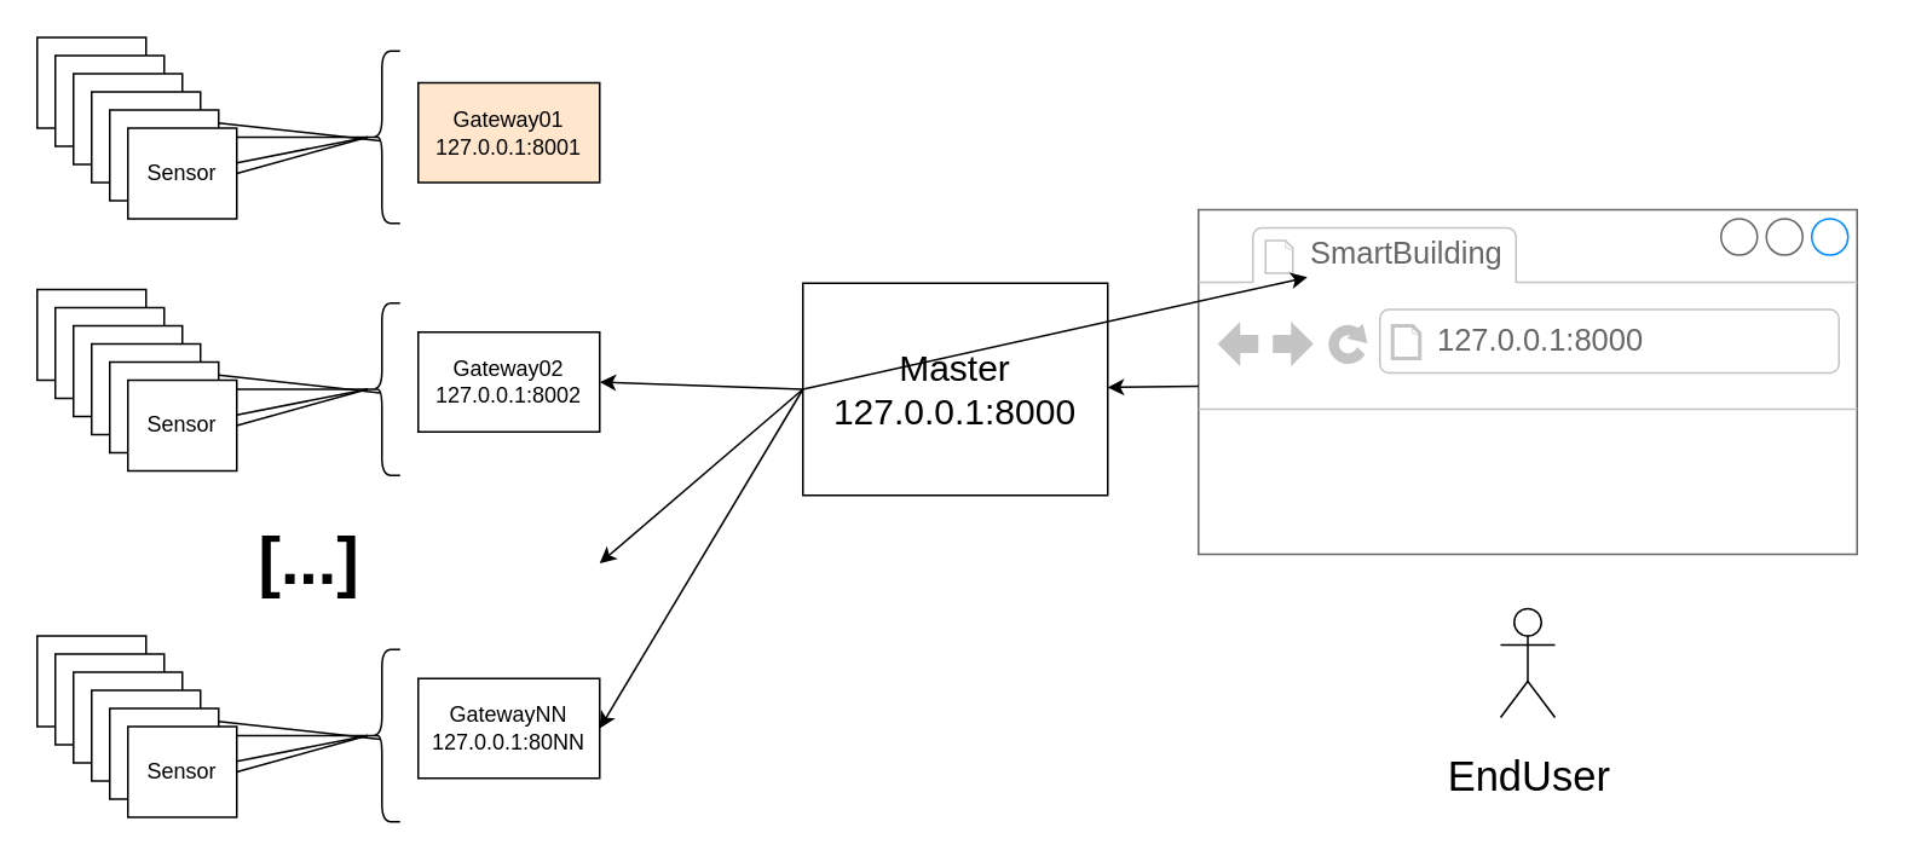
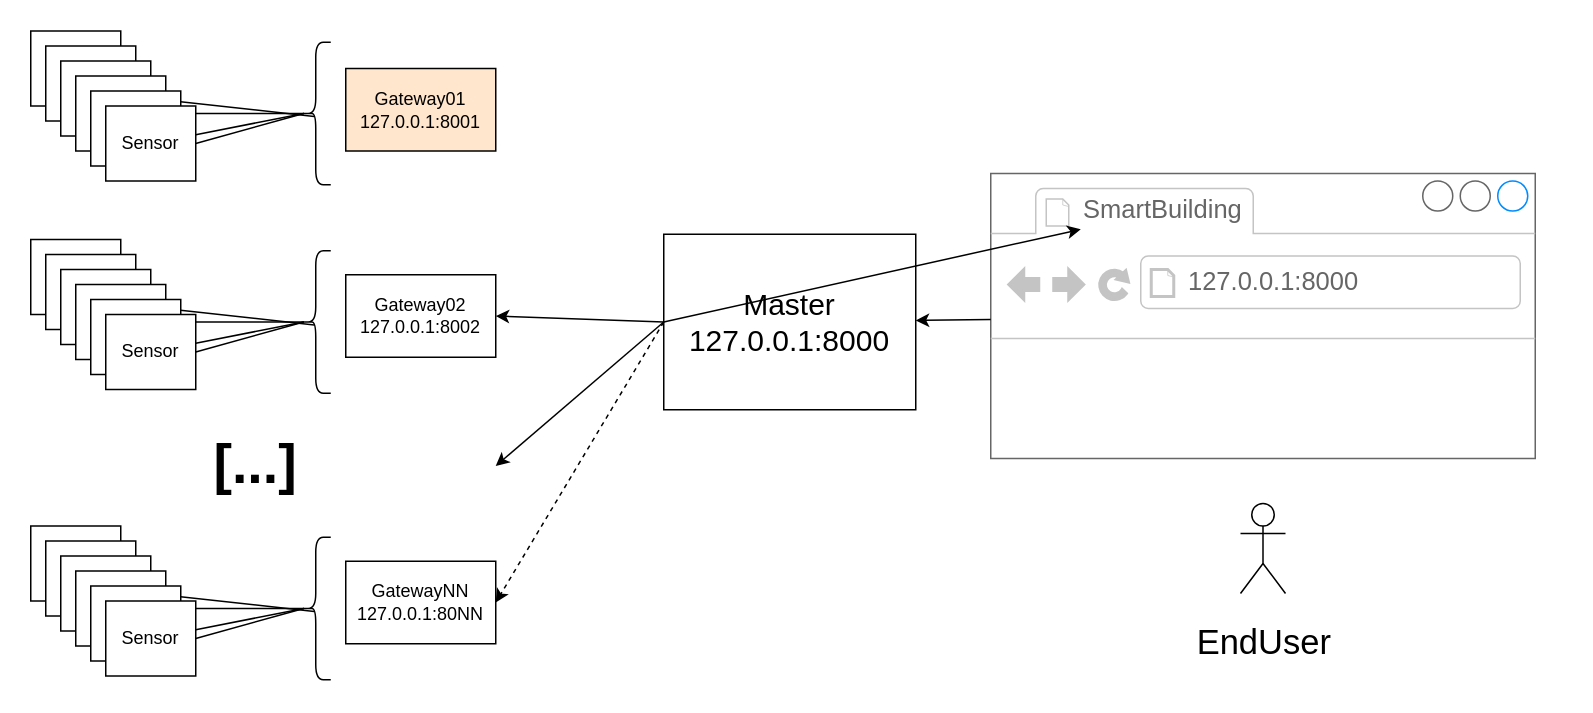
  <mxCell id="0" />
  <mxCell id="1" parent="0" />
  <mxCell id="2" value="" style="endArrow=none;html=1;entryX=0.45;entryY=0.521;entryDx=0;entryDy=0;entryPerimeter=0;exitX=1;exitY=0.5;exitDx=0;exitDy=0;" edge="1" parent="1" source="6" target="12"><mxGeometry width="50" height="50" relative="1" as="geometry"><mxPoint x="160" y="125" as="sourcePoint" /><mxPoint x="232" y="105" as="targetPoint" /></mxGeometry></mxCell>
  <mxCell id="3" value="" style="endArrow=none;html=1;entryX=0.1;entryY=0.5;entryDx=0;entryDy=0;entryPerimeter=0;exitX=1;exitY=0.5;exitDx=0;exitDy=0;" edge="1" parent="1" source="7" target="12"><mxGeometry width="50" height="50" relative="1" as="geometry"><mxPoint x="150" y="115" as="sourcePoint" /><mxPoint x="222" y="95" as="targetPoint" /></mxGeometry></mxCell>
  <mxCell id="4" value="Sensor" style="rounded=0;whiteSpace=wrap;html=1;" vertex="1" parent="1"><mxGeometry x="20" y="20" width="60" height="50" as="geometry" /></mxCell>
  <mxCell id="5" value="Sensor" style="rounded=0;whiteSpace=wrap;html=1;" vertex="1" parent="1"><mxGeometry x="30" y="30" width="60" height="50" as="geometry" /></mxCell>
  <mxCell id="6" value="Sensor" style="rounded=0;whiteSpace=wrap;html=1;" vertex="1" parent="1"><mxGeometry x="40" y="40" width="60" height="50" as="geometry" /></mxCell>
  <mxCell id="7" value="Sensor" style="rounded=0;whiteSpace=wrap;html=1;" vertex="1" parent="1"><mxGeometry x="50" y="50" width="60" height="50" as="geometry" /></mxCell>
  <mxCell id="8" value="Sensor" style="rounded=0;whiteSpace=wrap;html=1;" vertex="1" parent="1"><mxGeometry x="60" y="60" width="60" height="50" as="geometry" /></mxCell>
  <mxCell id="9" value="Sensor" style="rounded=0;whiteSpace=wrap;html=1;" vertex="1" parent="1"><mxGeometry x="70" y="70" width="60" height="50" as="geometry" /></mxCell>
  <mxCell id="10" value="&lt;div&gt;Gateway01&lt;/div&gt;&lt;div&gt;127.0.0.1:8001&lt;br&gt;&lt;/div&gt;" style="rounded=0;whiteSpace=wrap;html=1;fillColor=#ffe6cc;" vertex="1" parent="1"><mxGeometry x="230" y="45" width="100" height="55" as="geometry" /></mxCell>
  <mxCell id="11" value="&lt;div&gt;Gateway02&lt;/div&gt;&lt;div&gt;127.0.0.1:8002&lt;br&gt;&lt;/div&gt;" style="rounded=0;whiteSpace=wrap;html=1;" vertex="1" parent="1"><mxGeometry x="230" y="182.5" width="100" height="55" as="geometry" /></mxCell>
  <mxCell id="12" value="" style="shape=curlyBracket;whiteSpace=wrap;html=1;rounded=1;" vertex="1" parent="1"><mxGeometry x="200" y="27.5" width="20" height="95" as="geometry" /></mxCell>
  <mxCell id="13" value="" style="endArrow=none;html=1;entryX=0.1;entryY=0.5;entryDx=0;entryDy=0;entryPerimeter=0;exitX=1;exitY=0.5;exitDx=0;exitDy=0;" edge="1" parent="1" source="9" target="12"><mxGeometry width="50" height="50" relative="1" as="geometry"><mxPoint x="140" y="190" as="sourcePoint" /><mxPoint x="190" y="140" as="targetPoint" /></mxGeometry></mxCell>
  <mxCell id="14" value="" style="endArrow=none;html=1;entryX=0.1;entryY=0.5;entryDx=0;entryDy=0;entryPerimeter=0;" edge="1" parent="1" source="9" target="12"><mxGeometry width="50" height="50" relative="1" as="geometry"><mxPoint x="140" y="105" as="sourcePoint" /><mxPoint x="212" y="85" as="targetPoint" /></mxGeometry></mxCell>
  <mxCell id="15" value="" style="endArrow=none;html=1;entryX=0.45;entryY=0.521;entryDx=0;entryDy=0;entryPerimeter=0;exitX=1;exitY=0.5;exitDx=0;exitDy=0;" edge="1" parent="1" source="19" target="23"><mxGeometry width="50" height="50" relative="1" as="geometry"><mxPoint x="160" y="264" as="sourcePoint" /><mxPoint x="232" y="244" as="targetPoint" /></mxGeometry></mxCell>
  <mxCell id="16" value="" style="endArrow=none;html=1;entryX=0.1;entryY=0.5;entryDx=0;entryDy=0;entryPerimeter=0;exitX=1;exitY=0.5;exitDx=0;exitDy=0;" edge="1" parent="1" source="20" target="23"><mxGeometry width="50" height="50" relative="1" as="geometry"><mxPoint x="150" y="254" as="sourcePoint" /><mxPoint x="222" y="234" as="targetPoint" /></mxGeometry></mxCell>
  <mxCell id="17" value="Sensor" style="rounded=0;whiteSpace=wrap;html=1;" vertex="1" parent="1"><mxGeometry x="20" y="159" width="60" height="50" as="geometry" /></mxCell>
  <mxCell id="18" value="Sensor" style="rounded=0;whiteSpace=wrap;html=1;" vertex="1" parent="1"><mxGeometry x="30" y="169" width="60" height="50" as="geometry" /></mxCell>
  <mxCell id="19" value="Sensor" style="rounded=0;whiteSpace=wrap;html=1;" vertex="1" parent="1"><mxGeometry x="40" y="179" width="60" height="50" as="geometry" /></mxCell>
  <mxCell id="20" value="Sensor" style="rounded=0;whiteSpace=wrap;html=1;" vertex="1" parent="1"><mxGeometry x="50" y="189" width="60" height="50" as="geometry" /></mxCell>
  <mxCell id="21" value="Sensor" style="rounded=0;whiteSpace=wrap;html=1;" vertex="1" parent="1"><mxGeometry x="60" y="199" width="60" height="50" as="geometry" /></mxCell>
  <mxCell id="22" value="Sensor" style="rounded=0;whiteSpace=wrap;html=1;" vertex="1" parent="1"><mxGeometry x="70" y="209" width="60" height="50" as="geometry" /></mxCell>
  <mxCell id="23" value="" style="shape=curlyBracket;whiteSpace=wrap;html=1;rounded=1;" vertex="1" parent="1"><mxGeometry x="200" y="166.5" width="20" height="95" as="geometry" /></mxCell>
  <mxCell id="24" value="" style="endArrow=none;html=1;entryX=0.1;entryY=0.5;entryDx=0;entryDy=0;entryPerimeter=0;exitX=1;exitY=0.5;exitDx=0;exitDy=0;" edge="1" parent="1" source="22" target="23"><mxGeometry width="50" height="50" relative="1" as="geometry"><mxPoint x="140" y="329" as="sourcePoint" /><mxPoint x="190" y="279" as="targetPoint" /></mxGeometry></mxCell>
  <mxCell id="25" value="" style="endArrow=none;html=1;entryX=0.1;entryY=0.5;entryDx=0;entryDy=0;entryPerimeter=0;" edge="1" parent="1" source="22" target="23"><mxGeometry width="50" height="50" relative="1" as="geometry"><mxPoint x="140" y="244" as="sourcePoint" /><mxPoint x="212" y="224" as="targetPoint" /></mxGeometry></mxCell>
  <mxCell id="26" value="[...]" style="text;html=1;strokeColor=none;fillColor=none;align=center;verticalAlign=middle;whiteSpace=wrap;rounded=0;fontSize=37;fontStyle=1" vertex="1" parent="1"><mxGeometry x="150" y="300" width="40" height="20" as="geometry" /></mxCell>
  <mxCell id="27" value="&lt;div&gt;GatewayNN&lt;/div&gt;&lt;div&gt;127.0.0.1:80NN&lt;br&gt;&lt;/div&gt;" style="rounded=0;whiteSpace=wrap;html=1;" vertex="1" parent="1"><mxGeometry x="230" y="373.5" width="100" height="55" as="geometry" /></mxCell>
  <mxCell id="28" value="" style="endArrow=none;html=1;entryX=0.45;entryY=0.521;entryDx=0;entryDy=0;entryPerimeter=0;exitX=1;exitY=0.5;exitDx=0;exitDy=0;" edge="1" parent="1" source="32" target="36"><mxGeometry width="50" height="50" relative="1" as="geometry"><mxPoint x="160" y="455" as="sourcePoint" /><mxPoint x="232" y="435" as="targetPoint" /></mxGeometry></mxCell>
  <mxCell id="29" value="" style="endArrow=none;html=1;entryX=0.1;entryY=0.5;entryDx=0;entryDy=0;entryPerimeter=0;exitX=1;exitY=0.5;exitDx=0;exitDy=0;" edge="1" parent="1" source="33" target="36"><mxGeometry width="50" height="50" relative="1" as="geometry"><mxPoint x="150" y="445" as="sourcePoint" /><mxPoint x="222" y="425" as="targetPoint" /></mxGeometry></mxCell>
  <mxCell id="30" value="Sensor" style="rounded=0;whiteSpace=wrap;html=1;" vertex="1" parent="1"><mxGeometry x="20" y="350" width="60" height="50" as="geometry" /></mxCell>
  <mxCell id="31" value="Sensor" style="rounded=0;whiteSpace=wrap;html=1;" vertex="1" parent="1"><mxGeometry x="30" y="360" width="60" height="50" as="geometry" /></mxCell>
  <mxCell id="32" value="Sensor" style="rounded=0;whiteSpace=wrap;html=1;" vertex="1" parent="1"><mxGeometry x="40" y="370" width="60" height="50" as="geometry" /></mxCell>
  <mxCell id="33" value="Sensor" style="rounded=0;whiteSpace=wrap;html=1;" vertex="1" parent="1"><mxGeometry x="50" y="380" width="60" height="50" as="geometry" /></mxCell>
  <mxCell id="34" value="Sensor" style="rounded=0;whiteSpace=wrap;html=1;" vertex="1" parent="1"><mxGeometry x="60" y="390" width="60" height="50" as="geometry" /></mxCell>
  <mxCell id="35" value="Sensor" style="rounded=0;whiteSpace=wrap;html=1;" vertex="1" parent="1"><mxGeometry x="70" y="400" width="60" height="50" as="geometry" /></mxCell>
  <mxCell id="36" value="" style="shape=curlyBracket;whiteSpace=wrap;html=1;rounded=1;" vertex="1" parent="1"><mxGeometry x="200" y="357.5" width="20" height="95" as="geometry" /></mxCell>
  <mxCell id="37" value="" style="endArrow=none;html=1;entryX=0.1;entryY=0.5;entryDx=0;entryDy=0;entryPerimeter=0;exitX=1;exitY=0.5;exitDx=0;exitDy=0;" edge="1" parent="1" source="35" target="36"><mxGeometry width="50" height="50" relative="1" as="geometry"><mxPoint x="140" y="520" as="sourcePoint" /><mxPoint x="190" y="470" as="targetPoint" /></mxGeometry></mxCell>
  <mxCell id="38" value="" style="endArrow=none;html=1;entryX=0.1;entryY=0.5;entryDx=0;entryDy=0;entryPerimeter=0;" edge="1" parent="1" source="35" target="36"><mxGeometry width="50" height="50" relative="1" as="geometry"><mxPoint x="140" y="435" as="sourcePoint" /><mxPoint x="212" y="415" as="targetPoint" /></mxGeometry></mxCell>
  <mxCell id="39" value="&lt;font style=&quot;font-size: 23px&quot;&gt;EndUser&lt;/font&gt;" style="shape=umlActor;verticalLabelPosition=bottom;labelBackgroundColor=#ffffff;verticalAlign=top;html=1;outlineConnect=0;fontSize=37;" vertex="1" parent="1"><mxGeometry x="826.5" y="335" width="30" height="60" as="geometry" /></mxCell>
  <mxCell id="40" value="" style="strokeWidth=1;shadow=0;dashed=0;align=center;html=1;shape=mxgraph.mockup.containers.browserWindow;rSize=0;strokeColor=#666666;strokeColor2=#008cff;strokeColor3=#c4c4c4;mainText=,;recursiveResize=0;fontSize=37;" vertex="1" parent="1"><mxGeometry x="660" y="115" width="363" height="190" as="geometry" /></mxCell>
  <mxCell id="41" value="SmartBuilding" style="strokeWidth=1;shadow=0;dashed=0;align=center;html=1;shape=mxgraph.mockup.containers.anchor;fontSize=17;fontColor=#666666;align=left;" vertex="1" parent="40"><mxGeometry x="60" y="12" width="110" height="26" as="geometry" /></mxCell>
  <mxCell id="42" value="127.0.0.1:8000" style="strokeWidth=1;shadow=0;dashed=0;align=center;html=1;shape=mxgraph.mockup.containers.anchor;rSize=0;fontSize=17;fontColor=#666666;align=left;" vertex="1" parent="40"><mxGeometry x="130" y="60" width="250" height="26" as="geometry" /></mxCell>
  <mxCell id="43" value="&lt;div style=&quot;font-size: 20px&quot;&gt;&lt;font style=&quot;font-size: 20px&quot;&gt;Master&lt;/font&gt;&lt;/div&gt;&lt;div style=&quot;font-size: 20px&quot;&gt;&lt;font style=&quot;font-size: 20px&quot;&gt;127.0.0.1:8000&lt;br&gt;&lt;/font&gt;&lt;/div&gt;" style="rounded=0;whiteSpace=wrap;html=1;fontSize=37;" vertex="1" parent="1"><mxGeometry x="442" y="155.5" width="168" height="117" as="geometry" /></mxCell>
  <mxCell id="44" value="" style="endArrow=classic;html=1;fontSize=37;exitX=0;exitY=0.5;exitDx=0;exitDy=0;" edge="1" parent="1" source="43" target="41"><mxGeometry width="50" height="50" relative="1" as="geometry"><mxPoint x="410" y="110" as="sourcePoint" /><mxPoint x="460" y="60" as="targetPoint" /></mxGeometry></mxCell>
  <mxCell id="45" value="" style="endArrow=classic;html=1;fontSize=37;entryX=1;entryY=0.5;entryDx=0;entryDy=0;exitX=0;exitY=0.5;exitDx=0;exitDy=0;" edge="1" parent="1" source="43" target="11"><mxGeometry width="50" height="50" relative="1" as="geometry"><mxPoint x="440" y="210" as="sourcePoint" /><mxPoint x="340" y="82.5" as="targetPoint" /></mxGeometry></mxCell>
  <mxCell id="46" value="" style="endArrow=classic;html=1;fontSize=37;exitX=0;exitY=0.5;exitDx=0;exitDy=0;" edge="1" parent="1" source="43"><mxGeometry width="50" height="50" relative="1" as="geometry"><mxPoint x="370" y="310" as="sourcePoint" /><mxPoint x="330" y="310" as="targetPoint" /></mxGeometry></mxCell>
- <mxCell id="47" value="" style="endArrow=classic;html=1;fontSize=37;entryX=1;entryY=0.5;entryDx=0;entryDy=0;exitX=0;exitY=0.5;exitDx=0;exitDy=0;" edge="1" parent="1" source="43" target="27"><mxGeometry width="50" height="50" relative="1" as="geometry"><mxPoint x="462" y="234" as="sourcePoint" /><mxPoint x="350" y="230" as="targetPoint" /></mxGeometry></mxCell>
+ <mxCell id="47" value="" style="endArrow=classic;html=1;fontSize=37;entryX=1;entryY=0.5;entryDx=0;entryDy=0;exitX=0;exitY=0.5;exitDx=0;exitDy=0;dashed=1;" edge="1" parent="1" source="43" target="27"><mxGeometry width="50" height="50" relative="1" as="geometry"><mxPoint x="462" y="234" as="sourcePoint" /><mxPoint x="350" y="230" as="targetPoint" /></mxGeometry></mxCell>
  <mxCell id="48" value="" style="endArrow=classic;html=1;fontSize=37;" edge="1" parent="1" source="40" target="43"><mxGeometry width="50" height="50" relative="1" as="geometry"><mxPoint x="20" y="520" as="sourcePoint" /><mxPoint x="70" y="470" as="targetPoint" /></mxGeometry></mxCell>
